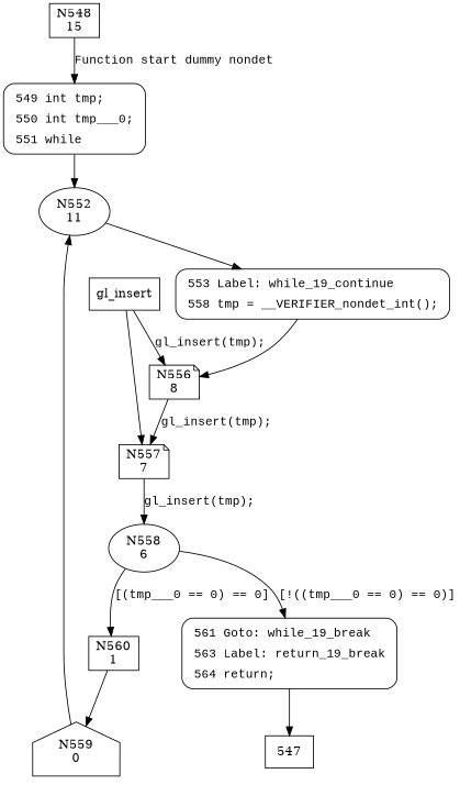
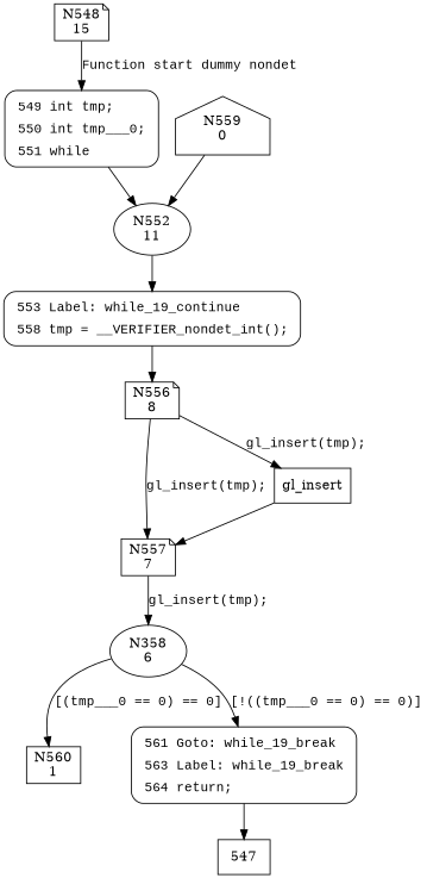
  digraph {
    node [shape=note]
    edge [fontname="Courier New"]
-   n1 [label="N548\n15" shape=box]
+   n1 [label="N548\n15"]
    n2 [fillcolor=white fontname="Courier New" label=<<table border="0" cellborder="0" cellpadding="3" bgcolor="white"><tr><td align="right">549</td><td align="left">int tmp;</td></tr><tr><td align="right">550</td><td align="left">int tmp___0;</td></tr><tr><td align="right">551</td><td align="left">while</td></tr></table>> penwidth=1 shape=Mrecord style="filled,bold"]
    n3 [label="N552\n11" shape=ellipse]
    n4 [fillcolor=white fontname="Courier New" label=<<table border="0" cellborder="0" cellpadding="3" bgcolor="white"><tr><td align="right">553</td><td align="left">Label: while_19_continue</td></tr><tr><td align="right">558</td><td align="left">tmp = __VERIFIER_nondet_int();</td></tr></table>> penwidth=1 shape=Mrecord style="filled,bold"]
    n5 [label="N556\n8"]
    n6 [label="N557\n7"]
    n7 [label=gl_insert shape=box]
-   n8 [label="N558\n6" shape=ellipse]
+   n8 [label="N358\n6" shape=ellipse]
    n9 [label="N560\n1" shape=box]
-   n10 [fillcolor=white fontname="Courier New" label=<<table border="0" cellborder="0" cellpadding="3" bgcolor="white"><tr><td align="right">561</td><td align="left">Goto: while_19_break</td></tr><tr><td align="right">563</td><td align="left">Label: return_19_break</td></tr><tr><td align="right">564</td><td align="left">return;</td></tr></table>> penwidth=1 shape=Mrecord style="filled,bold"]
+   n10 [fillcolor=white fontname="Courier New" label=<<table border="0" cellborder="0" cellpadding="3" bgcolor="white"><tr><td align="right">561</td><td align="left">Goto: while_19_break</td></tr><tr><td align="right">563</td><td align="left">Label: while_19_break</td></tr><tr><td align="right">564</td><td align="left">return;</td></tr></table>> penwidth=1 shape=Mrecord style="filled,bold"]
    n11 [label="N559\n0" shape=house]
    547 [shape=box]
    n1 -> n2 [label="Function start dummy nondet"]
    n2 -> n3 [fontname=""]
    n3 -> n4
    n4 -> n5 [fontname=""]
    n5 -> n6 [label="gl_insert(tmp);"]
-   n7 -> n5 [label="gl_insert(tmp);"]
+   n5 -> n7 [label="gl_insert(tmp);"]
    n6 -> n8 [label="gl_insert(tmp);"]
    n7 -> n6
    n8 -> n9 [label="[(tmp___0 == 0) == 0]"]
    n8 -> n10 [label="[!((tmp___0 == 0) == 0)]"]
-   n9 -> n11
    n10 -> 547 [fontname=""]
    n11 -> n3
  }
